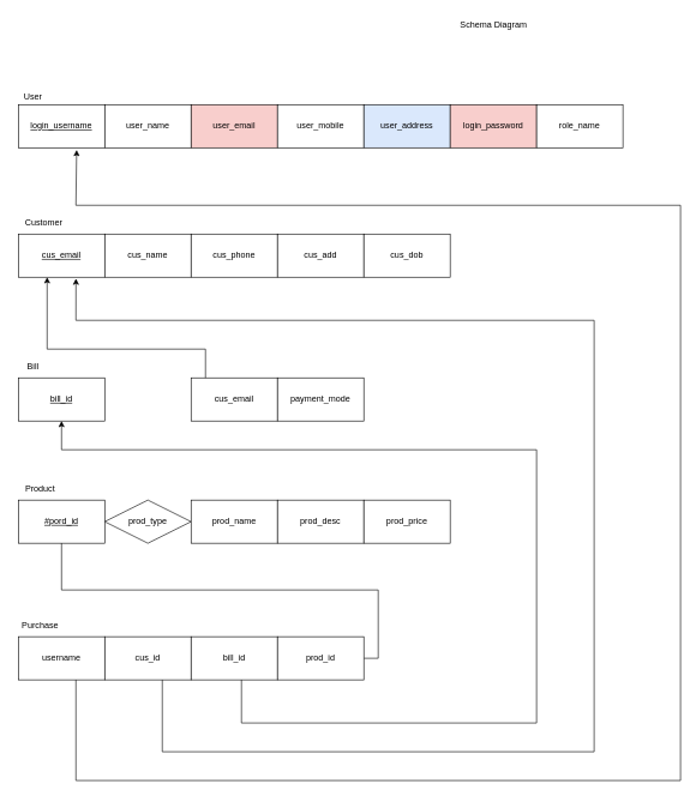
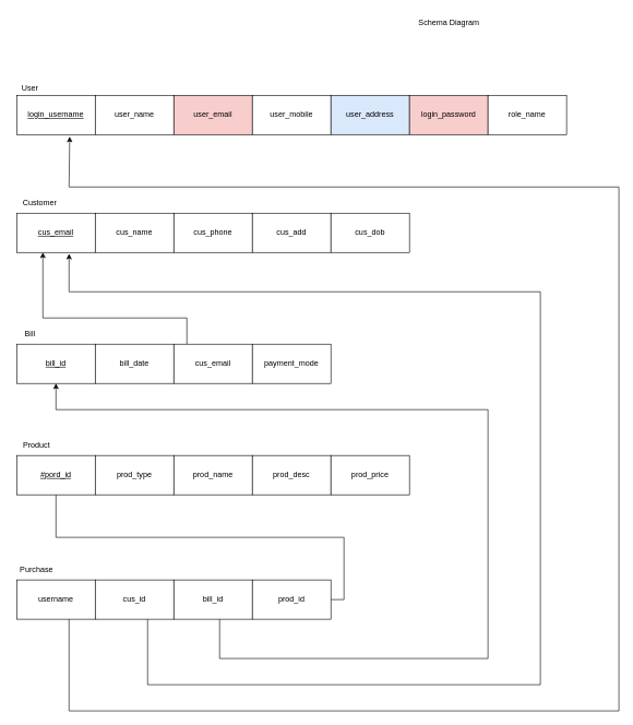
  <mxCell id="0" />
  <mxCell id="1" parent="0" />
  <mxCell id="2" value="&lt;u&gt;login_username&lt;/u&gt;" style="rounded=0;whiteSpace=wrap;html=1;" parent="1" vertex="1"><mxGeometry x="25" y="145" width="120" height="60" as="geometry" /></mxCell>
  <mxCell id="3" value="user_name" style="rounded=0;whiteSpace=wrap;html=1;" parent="1" vertex="1"><mxGeometry x="145" y="145" width="120" height="60" as="geometry" /></mxCell>
  <mxCell id="4" value="user_email" style="rounded=0;whiteSpace=wrap;html=1;fillColor=#f8cecc;" parent="1" vertex="1"><mxGeometry x="265" y="145" width="120" height="60" as="geometry" /></mxCell>
  <mxCell id="5" value="user_mobile" style="rounded=0;whiteSpace=wrap;html=1;" parent="1" vertex="1"><mxGeometry x="385" y="145" width="120" height="60" as="geometry" /></mxCell>
  <mxCell id="6" value="user_address" style="rounded=0;whiteSpace=wrap;html=1;fillColor=#dae8fc;" parent="1" vertex="1"><mxGeometry x="505" y="145" width="120" height="60" as="geometry" /></mxCell>
  <mxCell id="7" value="login_password" style="rounded=0;whiteSpace=wrap;html=1;fillColor=#f8cecc;" parent="1" vertex="1"><mxGeometry x="625" y="145" width="120" height="60" as="geometry" /></mxCell>
  <mxCell id="8" value="role_name" style="rounded=0;whiteSpace=wrap;html=1;" parent="1" vertex="1"><mxGeometry x="745" y="145" width="120" height="60" as="geometry" /></mxCell>
  <mxCell id="9" value="&lt;u&gt;cus_email&lt;/u&gt;" style="rounded=0;whiteSpace=wrap;html=1;" parent="1" vertex="1"><mxGeometry x="25" y="325" width="120" height="60" as="geometry" /></mxCell>
  <mxCell id="10" value="cus_name" style="rounded=0;whiteSpace=wrap;html=1;" parent="1" vertex="1"><mxGeometry x="145" y="325" width="120" height="60" as="geometry" /></mxCell>
  <mxCell id="11" value="cus_phone" style="rounded=0;whiteSpace=wrap;html=1;" parent="1" vertex="1"><mxGeometry x="265" y="325" width="120" height="60" as="geometry" /></mxCell>
  <mxCell id="12" value="cus_add" style="rounded=0;whiteSpace=wrap;html=1;" parent="1" vertex="1"><mxGeometry x="385" y="325" width="120" height="60" as="geometry" /></mxCell>
  <mxCell id="13" value="cus_dob" style="rounded=0;whiteSpace=wrap;html=1;" parent="1" vertex="1"><mxGeometry x="505" y="325" width="120" height="60" as="geometry" /></mxCell>
  <mxCell id="14" value="&lt;u&gt;bill_id&lt;/u&gt;" style="rounded=0;whiteSpace=wrap;html=1;" parent="1" vertex="1"><mxGeometry x="25" y="525" width="120" height="60" as="geometry" /></mxCell>
+ <mxCell id="15" value="bill_date" style="rounded=0;whiteSpace=wrap;html=1;" parent="1" vertex="1"><mxGeometry x="145" y="525" width="120" height="60" as="geometry" /></mxCell>
  <mxCell id="16" value="cus_email" style="rounded=0;whiteSpace=wrap;html=1;" parent="1" vertex="1"><mxGeometry x="265" y="525" width="120" height="60" as="geometry" /></mxCell>
  <mxCell id="17" value="&lt;u&gt;#pord_id&lt;/u&gt;" style="rounded=0;whiteSpace=wrap;html=1;" parent="1" vertex="1"><mxGeometry x="25" y="695" width="120" height="60" as="geometry" /></mxCell>
- <mxCell id="18" value="prod_type" style="rhombus;whiteSpace=wrap;html=1;" parent="1" vertex="1"><mxGeometry x="145" y="695" width="120" height="60" as="geometry" /></mxCell>
+ <mxCell id="18" value="prod_type" style="rounded=0;whiteSpace=wrap;html=1;" parent="1" vertex="1"><mxGeometry x="145" y="695" width="120" height="60" as="geometry" /></mxCell>
  <mxCell id="19" value="prod_name" style="rounded=0;whiteSpace=wrap;html=1;" parent="1" vertex="1"><mxGeometry x="265" y="695" width="120" height="60" as="geometry" /></mxCell>
  <mxCell id="20" value="prod_desc" style="rounded=0;whiteSpace=wrap;html=1;" parent="1" vertex="1"><mxGeometry x="385" y="695" width="120" height="60" as="geometry" /></mxCell>
  <mxCell id="21" value="prod_price" style="rounded=0;whiteSpace=wrap;html=1;" parent="1" vertex="1"><mxGeometry x="505" y="695" width="120" height="60" as="geometry" /></mxCell>
  <mxCell id="22" value="username" style="rounded=0;whiteSpace=wrap;html=1;" parent="1" vertex="1"><mxGeometry x="25" y="885" width="120" height="60" as="geometry" /></mxCell>
  <mxCell id="23" value="cus_id" style="rounded=0;whiteSpace=wrap;html=1;" parent="1" vertex="1"><mxGeometry x="145" y="885" width="120" height="60" as="geometry" /></mxCell>
  <mxCell id="24" value="bill_id" style="rounded=0;whiteSpace=wrap;html=1;" parent="1" vertex="1"><mxGeometry x="265" y="885" width="120" height="60" as="geometry" /></mxCell>
  <mxCell id="25" style="edgeStyle=orthogonalEdgeStyle;rounded=0;orthogonalLoop=1;jettySize=auto;html=1;exitX=1;exitY=0.5;exitDx=0;exitDy=0;endArrow=none;" parent="1" source="26" target="17" edge="1"><mxGeometry relative="1" as="geometry" /></mxCell>
  <mxCell id="26" value="prod_id" style="rounded=0;whiteSpace=wrap;html=1;" parent="1" vertex="1"><mxGeometry x="385" y="885" width="120" height="60" as="geometry" /></mxCell>
  <mxCell id="27" value="User" style="text;html=1;align=center;verticalAlign=middle;resizable=0;points=[];autosize=1;strokeColor=none;fillColor=none;" parent="1" vertex="1"><mxGeometry x="20" y="120" width="50" height="30" as="geometry" /></mxCell>
  <mxCell id="28" value="Customer" style="text;html=1;align=center;verticalAlign=middle;resizable=0;points=[];autosize=1;strokeColor=none;fillColor=none;" parent="1" vertex="1"><mxGeometry x="20" y="295" width="80" height="30" as="geometry" /></mxCell>
  <mxCell id="29" value="Bill" style="text;html=1;align=center;verticalAlign=middle;resizable=0;points=[];autosize=1;strokeColor=none;fillColor=none;" parent="1" vertex="1"><mxGeometry x="25" y="495" width="40" height="30" as="geometry" /></mxCell>
  <mxCell id="30" value="Product" style="text;html=1;align=center;verticalAlign=middle;resizable=0;points=[];autosize=1;strokeColor=none;fillColor=none;" parent="1" vertex="1"><mxGeometry x="25" y="665" width="60" height="30" as="geometry" /></mxCell>
  <mxCell id="31" value="Purchase" style="text;html=1;align=center;verticalAlign=middle;resizable=0;points=[];autosize=1;strokeColor=none;fillColor=none;" parent="1" vertex="1"><mxGeometry x="20" y="855" width="70" height="30" as="geometry" /></mxCell>
  <mxCell id="32" value="" style="endArrow=none;html=1;rounded=0;" parent="1" edge="1"><mxGeometry width="50" height="50" relative="1" as="geometry"><mxPoint x="335" y="1005" as="sourcePoint" /><mxPoint x="335" y="945" as="targetPoint" /></mxGeometry></mxCell>
  <mxCell id="33" value="" style="endArrow=none;html=1;rounded=0;" parent="1" edge="1"><mxGeometry width="50" height="50" relative="1" as="geometry"><mxPoint x="335" y="1005" as="sourcePoint" /><mxPoint x="745" y="1005" as="targetPoint" /></mxGeometry></mxCell>
  <mxCell id="34" value="" style="endArrow=none;html=1;rounded=0;" parent="1" edge="1"><mxGeometry width="50" height="50" relative="1" as="geometry"><mxPoint x="745" y="1005" as="sourcePoint" /><mxPoint x="745" y="625" as="targetPoint" /></mxGeometry></mxCell>
  <mxCell id="35" value="" style="endArrow=none;html=1;rounded=0;" parent="1" edge="1"><mxGeometry width="50" height="50" relative="1" as="geometry"><mxPoint x="85" y="625" as="sourcePoint" /><mxPoint x="745" y="625" as="targetPoint" /></mxGeometry></mxCell>
  <mxCell id="36" value="" style="endArrow=classic;html=1;rounded=0;entryX=0.5;entryY=1;entryDx=0;entryDy=0;" parent="1" target="14" edge="1"><mxGeometry width="50" height="50" relative="1" as="geometry"><mxPoint x="85" y="625" as="sourcePoint" /><mxPoint x="135" y="575" as="targetPoint" /></mxGeometry></mxCell>
  <mxCell id="37" value="" style="endArrow=none;html=1;fontFamily=Helvetica;fontSize=11;fontColor=default;align=center;strokeColor=default;" parent="1" edge="1"><mxGeometry width="50" height="50" relative="1" as="geometry"><mxPoint x="225" y="1045" as="sourcePoint" /><mxPoint x="225" y="945" as="targetPoint" /></mxGeometry></mxCell>
  <mxCell id="38" value="" style="endArrow=none;html=1;rounded=0;" parent="1" edge="1"><mxGeometry width="50" height="50" relative="1" as="geometry"><mxPoint x="225" y="1045" as="sourcePoint" /><mxPoint x="825" y="1045" as="targetPoint" /></mxGeometry></mxCell>
  <mxCell id="39" value="" style="endArrow=none;html=1;rounded=0;" parent="1" edge="1"><mxGeometry width="50" height="50" relative="1" as="geometry"><mxPoint x="825" y="1045" as="sourcePoint" /><mxPoint x="825" y="445" as="targetPoint" /></mxGeometry></mxCell>
  <mxCell id="40" value="" style="endArrow=none;html=1;rounded=0;" parent="1" edge="1"><mxGeometry width="50" height="50" relative="1" as="geometry"><mxPoint x="825" y="445" as="sourcePoint" /><mxPoint x="105" y="445" as="targetPoint" /></mxGeometry></mxCell>
  <mxCell id="41" value="" style="endArrow=classic;html=1;rounded=0;entryX=0.667;entryY=1.033;entryDx=0;entryDy=0;entryPerimeter=0;" parent="1" target="9" edge="1"><mxGeometry width="50" height="50" relative="1" as="geometry"><mxPoint x="105" y="445" as="sourcePoint" /><mxPoint x="105" y="395" as="targetPoint" /></mxGeometry></mxCell>
  <mxCell id="42" value="" style="endArrow=none;html=1;rounded=0;" parent="1" edge="1"><mxGeometry width="50" height="50" relative="1" as="geometry"><mxPoint x="105" y="1085" as="sourcePoint" /><mxPoint x="105" y="945" as="targetPoint" /></mxGeometry></mxCell>
  <mxCell id="43" value="" style="endArrow=none;html=1;rounded=0;" parent="1" edge="1"><mxGeometry width="50" height="50" relative="1" as="geometry"><mxPoint x="105" y="1085" as="sourcePoint" /><mxPoint x="945" y="1085" as="targetPoint" /></mxGeometry></mxCell>
  <mxCell id="44" value="" style="endArrow=none;html=1;rounded=0;" parent="1" edge="1"><mxGeometry width="50" height="50" relative="1" as="geometry"><mxPoint x="945" y="1085" as="sourcePoint" /><mxPoint x="945" y="285" as="targetPoint" /></mxGeometry></mxCell>
  <mxCell id="45" value="" style="endArrow=none;html=1;rounded=0;" parent="1" edge="1"><mxGeometry width="50" height="50" relative="1" as="geometry"><mxPoint x="945" y="285" as="sourcePoint" /><mxPoint x="105" y="285" as="targetPoint" /></mxGeometry></mxCell>
  <mxCell id="46" value="" style="endArrow=classic;html=1;rounded=0;entryX=0.675;entryY=1.05;entryDx=0;entryDy=0;entryPerimeter=0;" parent="1" target="2" edge="1"><mxGeometry width="50" height="50" relative="1" as="geometry"><mxPoint x="105" y="285" as="sourcePoint" /><mxPoint x="155" y="235" as="targetPoint" /></mxGeometry></mxCell>
  <mxCell id="47" value="Schema Diagram" style="text;html=1;align=center;verticalAlign=middle;resizable=0;points=[];autosize=1;strokeColor=none;fillColor=none;" parent="1" vertex="1"><mxGeometry x="625" y="20" width="120" height="30" as="geometry" /></mxCell>
  <mxCell id="48" value="payment_mode" style="rounded=0;whiteSpace=wrap;html=1;" vertex="1" parent="1"><mxGeometry x="385" y="525" width="120" height="60" as="geometry" /></mxCell>
  <mxCell id="49" value="" style="endArrow=none;html=1;rounded=0;" edge="1" parent="1"><mxGeometry width="50" height="50" relative="1" as="geometry"><mxPoint x="285" y="525" as="sourcePoint" /><mxPoint x="285" y="485" as="targetPoint" /></mxGeometry></mxCell>
  <mxCell id="50" value="" style="endArrow=none;html=1;rounded=0;" edge="1" parent="1"><mxGeometry width="50" height="50" relative="1" as="geometry"><mxPoint x="65" y="485" as="sourcePoint" /><mxPoint x="285" y="485" as="targetPoint" /></mxGeometry></mxCell>
  <mxCell id="51" value="" style="endArrow=classic;html=1;rounded=0;" edge="1" parent="1"><mxGeometry width="50" height="50" relative="1" as="geometry"><mxPoint x="65" y="485" as="sourcePoint" /><mxPoint x="65" y="385" as="targetPoint" /></mxGeometry></mxCell>
